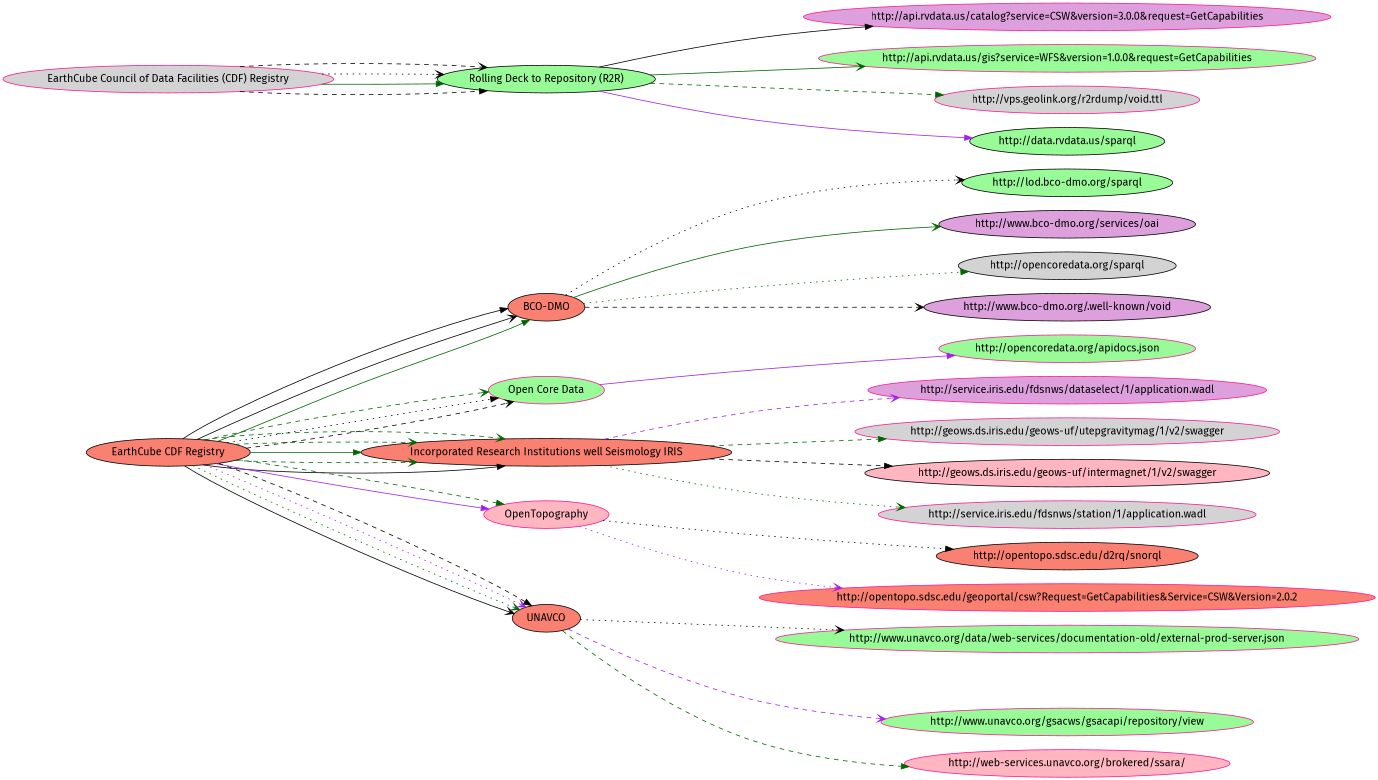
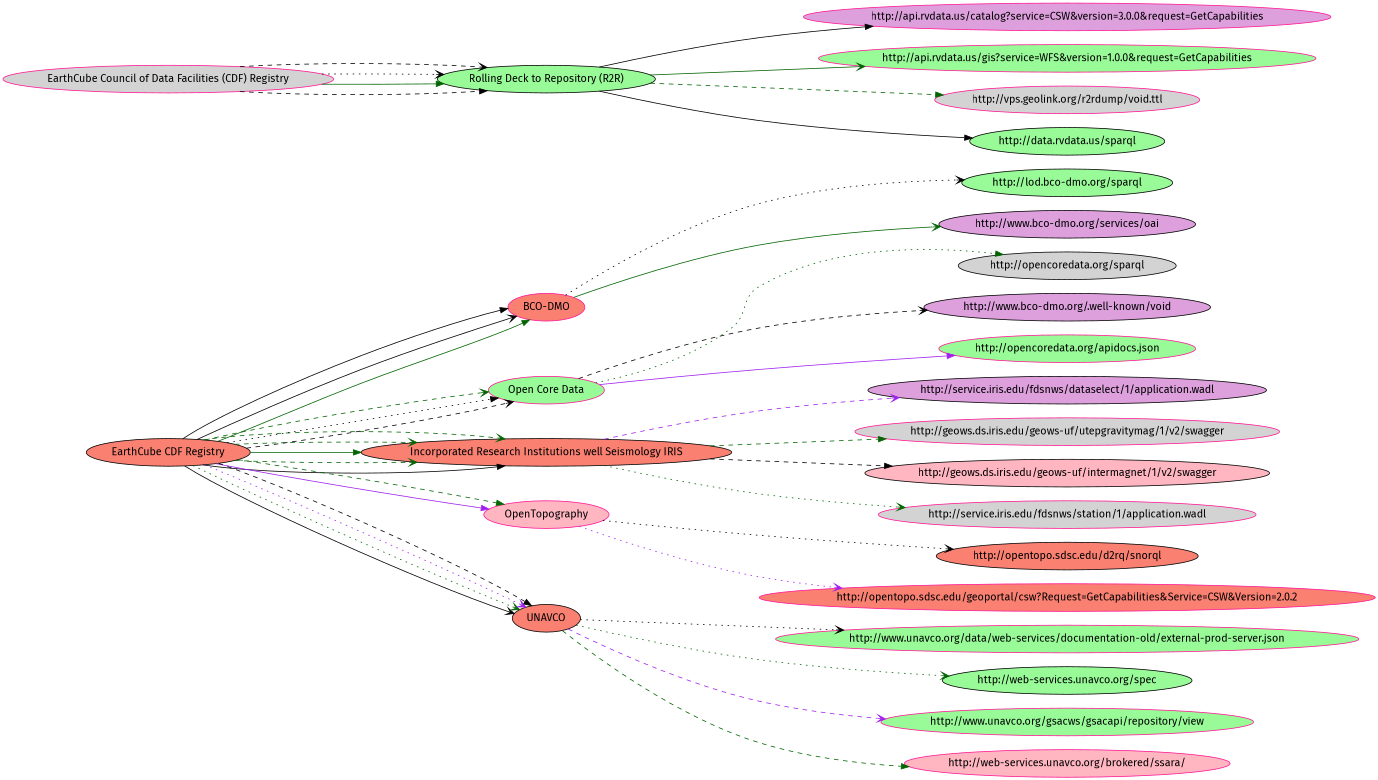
  digraph {
    fontname="Fira Sans"
    rankdir=LR
    node [color=deeppink fillcolor=palegreen fontname="Fira Sans" style=filled]
    edge [arrowhead=vee color=darkgreen fontname="Fira Sans" style=dashed]
    n1 [color=black fillcolor=salmon label="EarthCube CDF Registry"]
-   n2 [color=black fillcolor=salmon label="BCO-DMO"]
+   n2 [fillcolor=salmon label="BCO-DMO"]
    n3 [color=black fillcolor=salmon label="Incorporated Research Institutions well Seismology IRIS"]
    n4 [label="Open Core Data"]
    n5 [fillcolor=lightpink label=OpenTopography]
    n6 [color=black fillcolor=salmon label=UNAVCO]
    n7 [color=black fillcolor=plum label="http://www.bco-dmo.org/services/oai"]
    n8 [color=black label="http://lod.bco-dmo.org/sparql"]
    n9 [color=black fillcolor=plum label="http://www.bco-dmo.org/.well-known/void"]
    n10 [fillcolor=lightgrey label="http://geows.ds.iris.edu/geows-uf/utepgravitymag/1/v2/swagger"]
    n11 [color=black fillcolor=lightpink label="http://geows.ds.iris.edu/geows-uf/intermagnet/1/v2/swagger"]
    n12 [fillcolor=lightgrey label="http://service.iris.edu/fdsnws/station/1/application.wadl"]
-   n13 [fillcolor=plum label="http://service.iris.edu/fdsnws/dataselect/1/application.wadl"]
+   n13 [color=black fillcolor=plum label="http://service.iris.edu/fdsnws/dataselect/1/application.wadl"]
    n14 [color=black fillcolor=lightgrey label="http://opencoredata.org/sparql"]
    n15 [label="http://opencoredata.org/apidocs.json"]
    n16 [fillcolor=salmon label="http://opentopo.sdsc.edu/geoportal/csw?Request=GetCapabilities&Service=CSW&Version=2.0.2"]
    n17 [color=black fillcolor=salmon label="http://opentopo.sdsc.edu/d2rq/snorql"]
+   n18 [color=black label="http://web-services.unavco.org/spec"]
    n19 [label="http://www.unavco.org/gsacws/gsacapi/repository/view"]
    n20 [fillcolor=lightpink label="http://web-services.unavco.org/brokered/ssara/"]
    n21 [label="http://www.unavco.org/data/web-services/documentation-old/external-prod-server.json"]
    n22 [fillcolor=lightgrey label="EarthCube Council of Data Facilities (CDF) Registry"]
    n23 [color=black label="Rolling Deck to Repository (R2R)"]
    n24 [fillcolor=plum label="http://api.rvdata.us/catalog?service=CSW&version=3.0.0&request=GetCapabilities"]
    n25 [label="http://api.rvdata.us/gis?service=WFS&version=1.0.0&request=GetCapabilities"]
    n26 [fillcolor=lightgrey label="http://vps.geolink.org/r2rdump/void.ttl"]
    n27 [color=black label="http://data.rvdata.us/sparql"]
    n1 -> n2 [arrowhead=normal style=solid]
    n1 -> n2 [color=black style=solid]
    n1 -> n2 [arrowhead=normal color=black style=solid]
    n1 -> n3 [arrowhead=normal color=black style=solid]
    n1 -> n3
    n1 -> n3 [arrowhead=normal style=solid]
    n1 -> n3
    n1 -> n3
    n1 -> n4 [color=black]
    n1 -> n4 [arrowhead=normal color=black style=dotted]
    n1 -> n4
    n1 -> n5 [arrowhead=normal color=purple style=solid]
    n1 -> n5 [arrowhead=normal]
    n1 -> n6 [color=black style=solid]
    n1 -> n6 [style=dotted]
    n1 -> n6 [color=purple style=dotted]
    n1 -> n6 [arrowhead=normal color=black]
    n2 -> n7 [style=solid]
    n2 -> n8 [color=black style=dotted]
-   n2 -> n9 [color=black]
+   n4 -> n9 [color=black]
    n3 -> n10 [arrowhead=normal]
    n3 -> n11 [arrowhead=normal color=black]
    n3 -> n12 [style=dotted]
    n3 -> n13 [color=purple]
-   n2 -> n14 [arrowhead=normal style=dotted]
+   n4 -> n14 [arrowhead=normal style=dotted]
    n4 -> n15 [arrowhead=normal color=purple style=solid]
    n5 -> n16 [color=purple style=dotted]
-   n5 -> n17 [arrowhead=normal color=black style=dotted]
+   n5 -> n17 [color=black style=dotted]
+   n6 -> n18 [style=dotted]
    n6 -> n19 [color=purple]
    n6 -> n20 [arrowhead=normal]
    n6 -> n21 [color=black style=dotted]
    n22 -> n23 [arrowhead=normal color=black]
    n22 -> n23 [arrowhead=normal style=solid]
    n22 -> n23 [color=black style=dotted]
    n22 -> n23 [color=black]
    n23 -> n24 [arrowhead=normal color=black style=solid]
    n23 -> n25 [style=solid]
    n23 -> n26 [arrowhead=normal]
-   n23 -> n27 [arrowhead=normal color=purple style=solid]
+   n23 -> n27 [arrowhead=normal color=black style=solid]
  }
